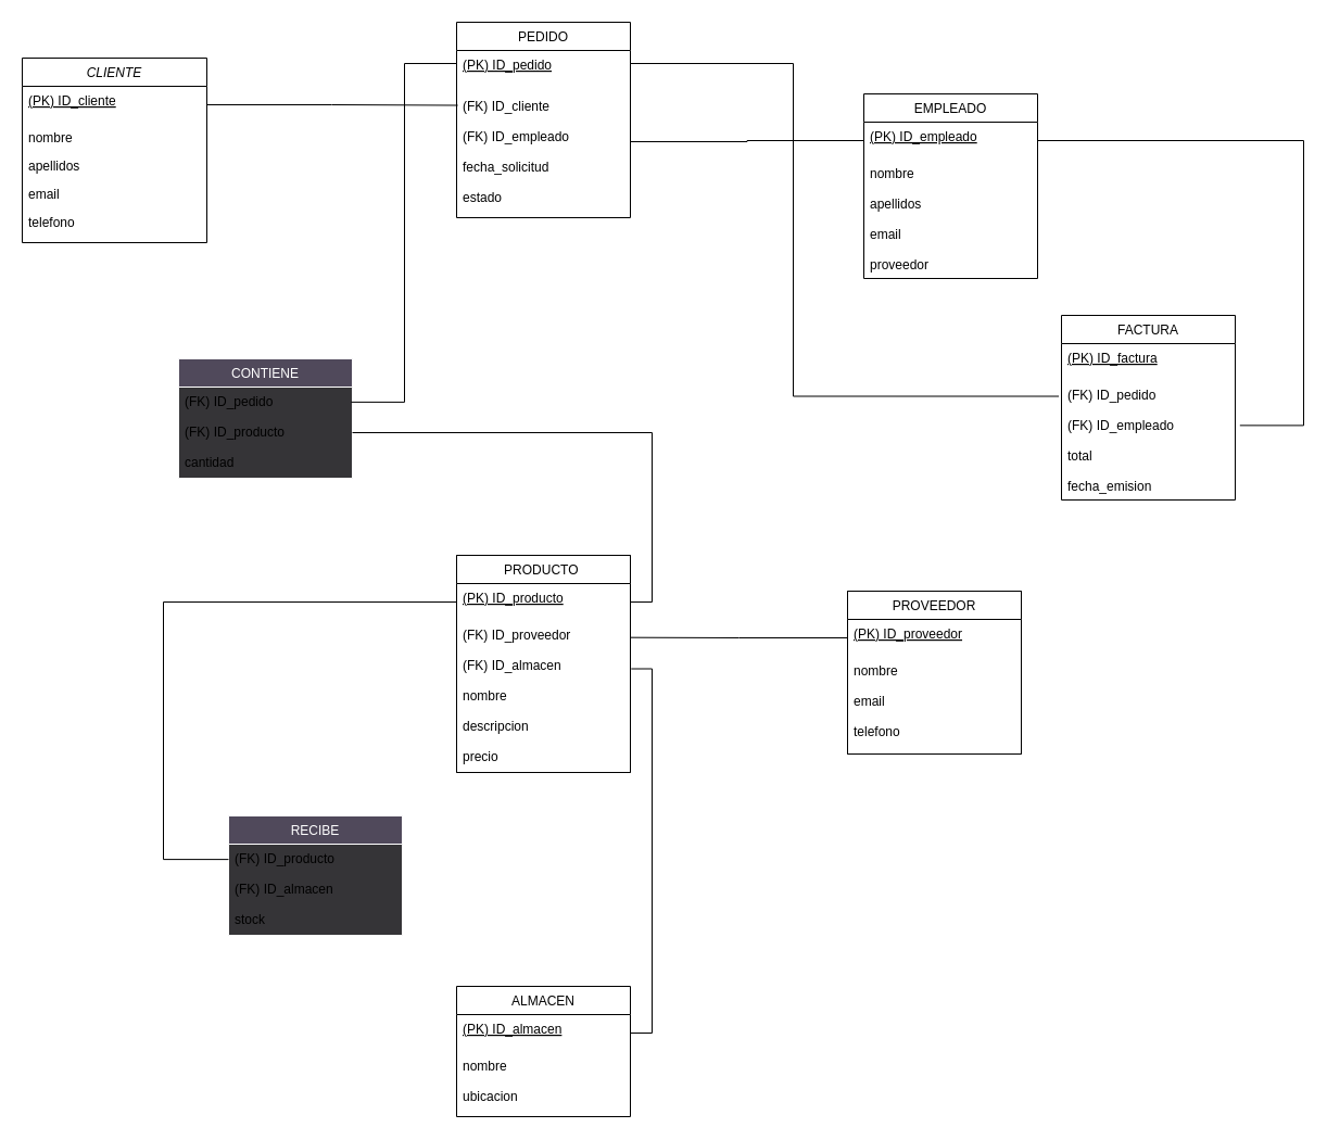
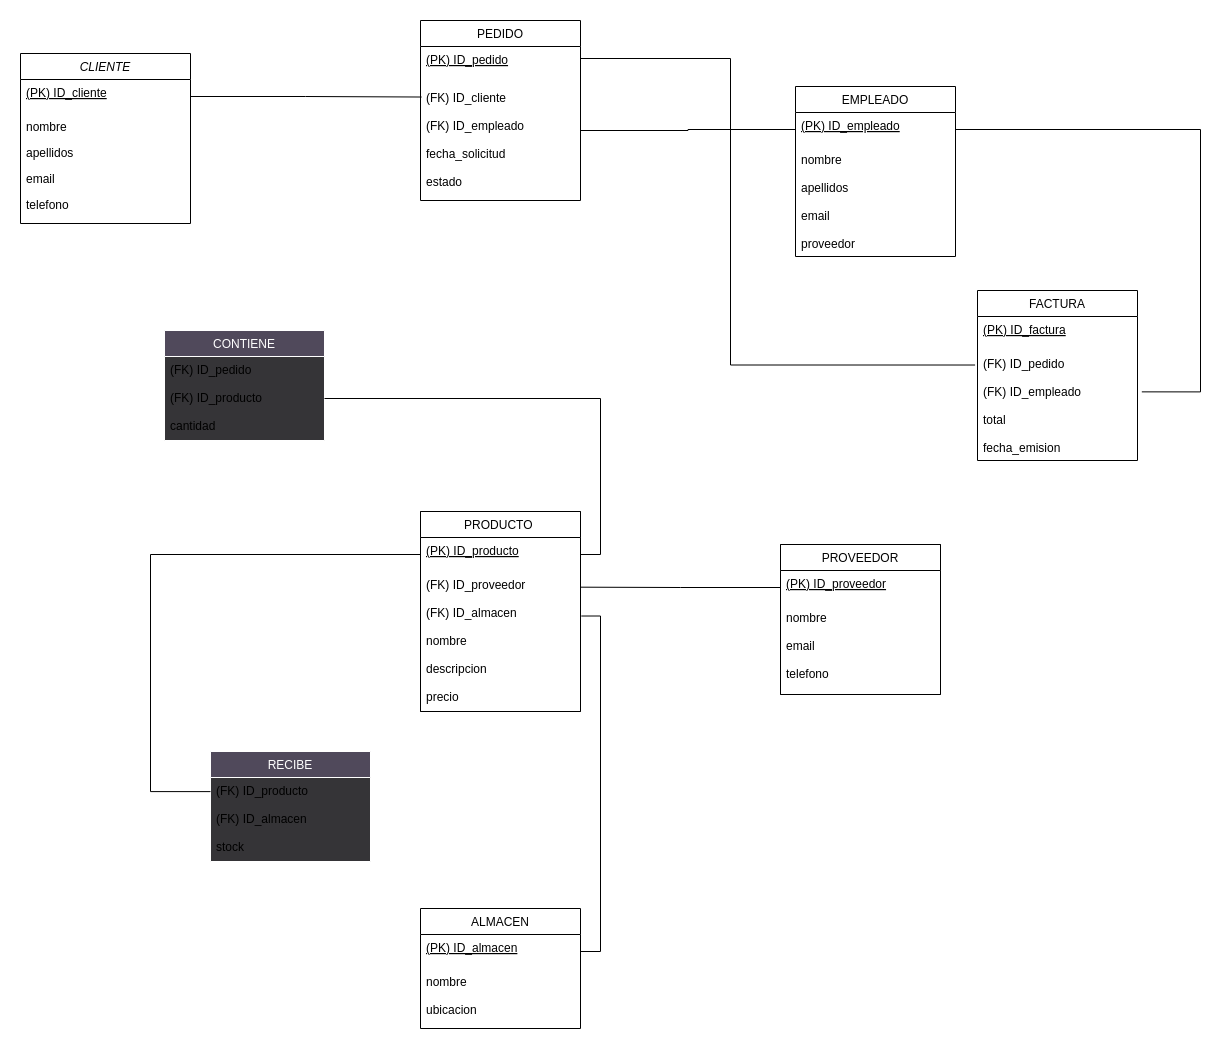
  <mxCell id="0" />
  <mxCell id="1" parent="0" />
  <mxCell id="2" value="PEDIDO" style="swimlane;fontStyle=0;align=center;verticalAlign=top;childLayout=stackLayout;horizontal=1;startSize=26;horizontalStack=0;resizeParent=1;resizeLast=0;collapsible=1;marginBottom=0;rounded=0;shadow=0;strokeWidth=1;swimlaneFillColor=default;" parent="1" vertex="1"><mxGeometry x="420" y="20" width="160" height="180" as="geometry"><mxRectangle x="550" y="140" width="160" height="26" as="alternateBounds" /></mxGeometry></mxCell>
  <mxCell id="3" value="(PK) ID_pedido" style="text;align=left;verticalAlign=top;spacingLeft=4;spacingRight=4;overflow=hidden;rotatable=0;points=[[0,0.5],[1,0.5]];portConstraint=eastwest;fontStyle=4" parent="2" vertex="1"><mxGeometry y="26" width="160" height="24" as="geometry" /></mxCell>
  <mxCell id="4" value="&#10;(FK) ID_cliente&#10;&#10;(FK) ID_empleado&#10;&#10;fecha_solicitud&#10;&#10;estado" style="text;align=left;verticalAlign=top;spacingLeft=4;spacingRight=4;overflow=hidden;rotatable=0;points=[[0,0.5],[1,0.5]];portConstraint=eastwest;rounded=0;shadow=0;html=0;" vertex="1" parent="2"><mxGeometry y="50" width="160" height="120" as="geometry" /></mxCell>
  <mxCell id="5" value="CLIENTE" style="swimlane;fontStyle=2;align=center;verticalAlign=top;childLayout=stackLayout;horizontal=1;startSize=26;horizontalStack=0;resizeParent=1;resizeLast=0;collapsible=1;marginBottom=0;rounded=0;shadow=0;strokeWidth=1;strokeColor=default;swimlaneLine=1;glass=0;gradientColor=none;swimlaneFillColor=default;" parent="1" vertex="1"><mxGeometry x="20" y="53" width="170" height="170" as="geometry"><mxRectangle x="230" y="140" width="160" height="26" as="alternateBounds" /></mxGeometry></mxCell>
  <mxCell id="6" value="(PK) ID_cliente" style="text;align=left;verticalAlign=top;spacingLeft=4;spacingRight=4;overflow=hidden;rotatable=0;points=[[0,0.5],[1,0.5]];portConstraint=eastwest;container=0;fontStyle=4" parent="5" vertex="1"><mxGeometry y="26" width="170" height="34" as="geometry" /></mxCell>
  <mxCell id="7" value="nombre" style="text;align=left;verticalAlign=top;spacingLeft=4;spacingRight=4;overflow=hidden;rotatable=0;points=[[0,0.5],[1,0.5]];portConstraint=eastwest;rounded=0;shadow=0;html=0;" parent="5" vertex="1"><mxGeometry y="60" width="170" height="26" as="geometry" /></mxCell>
  <mxCell id="8" value="apellidos" style="text;align=left;verticalAlign=top;spacingLeft=4;spacingRight=4;overflow=hidden;rotatable=0;points=[[0,0.5],[1,0.5]];portConstraint=eastwest;rounded=0;shadow=0;html=0;container=0;" parent="5" vertex="1"><mxGeometry y="86" width="170" height="26" as="geometry" /></mxCell>
  <mxCell id="9" value="email" style="text;align=left;verticalAlign=top;spacingLeft=4;spacingRight=4;overflow=hidden;rotatable=0;points=[[0,0.5],[1,0.5]];portConstraint=eastwest;rounded=0;shadow=0;html=0;container=0;" vertex="1" parent="5"><mxGeometry y="112" width="170" height="26" as="geometry" /></mxCell>
  <mxCell id="10" value="telefono" style="text;align=left;verticalAlign=top;spacingLeft=4;spacingRight=4;overflow=hidden;rotatable=0;points=[[0,0.5],[1,0.5]];portConstraint=eastwest;rounded=0;shadow=0;html=0;container=0;" vertex="1" parent="5"><mxGeometry y="138" width="170" height="26" as="geometry" /></mxCell>
  <mxCell id="11" value="EMPLEADO" style="swimlane;fontStyle=0;align=center;verticalAlign=top;childLayout=stackLayout;horizontal=1;startSize=26;horizontalStack=0;resizeParent=1;resizeLast=0;collapsible=1;marginBottom=0;rounded=0;shadow=0;strokeWidth=1;swimlaneFillColor=default;" vertex="1" parent="1"><mxGeometry x="795" y="86" width="160" height="170" as="geometry"><mxRectangle x="550" y="140" width="160" height="26" as="alternateBounds" /></mxGeometry></mxCell>
  <mxCell id="12" value="(PK) ID_empleado" style="text;align=left;verticalAlign=top;spacingLeft=4;spacingRight=4;overflow=hidden;rotatable=0;points=[[0,0.5],[1,0.5]];portConstraint=eastwest;fontStyle=4" vertex="1" parent="11"><mxGeometry y="26" width="160" height="34" as="geometry" /></mxCell>
  <mxCell id="13" value="nombre&#10;&#10;apellidos&#10;&#10;email&#10;&#10;proveedor" style="text;align=left;verticalAlign=top;spacingLeft=4;spacingRight=4;overflow=hidden;rotatable=0;points=[[0,0.5],[1,0.5]];portConstraint=eastwest;rounded=0;shadow=0;html=0;" vertex="1" parent="11"><mxGeometry y="60" width="160" height="108" as="geometry" /></mxCell>
  <mxCell id="14" value="CONTIENE" style="swimlane;fontStyle=0;align=center;verticalAlign=top;childLayout=stackLayout;horizontal=1;startSize=26;horizontalStack=0;resizeParent=1;resizeLast=0;collapsible=1;marginBottom=0;rounded=0;shadow=0;strokeWidth=1;fillColor=#50495b;fontColor=#ffffff;strokeColor=#ffffff;swimlaneFillColor=#353437;" vertex="1" parent="1"><mxGeometry x="164" y="330" width="160" height="110" as="geometry"><mxRectangle x="550" y="140" width="160" height="26" as="alternateBounds" /></mxGeometry></mxCell>
  <mxCell id="15" value="(FK) ID_pedido&#10;&#10;(FK) ID_producto&#10;&#10;cantidad" style="text;align=left;verticalAlign=top;spacingLeft=4;spacingRight=4;overflow=hidden;rotatable=0;points=[[0,0.5],[1,0.5]];portConstraint=eastwest;" vertex="1" parent="14"><mxGeometry y="26" width="160" height="84" as="geometry" /></mxCell>
  <mxCell id="16" value="RECIBE" style="swimlane;fontStyle=0;align=center;verticalAlign=top;childLayout=stackLayout;horizontal=1;startSize=26;horizontalStack=0;resizeParent=1;resizeLast=0;collapsible=1;marginBottom=0;rounded=0;shadow=0;strokeWidth=1;fillColor=#50495b;fontColor=#ffffff;strokeColor=#ffffff;swimlaneFillColor=#353437;" vertex="1" parent="1"><mxGeometry x="210" y="751" width="160" height="110" as="geometry"><mxRectangle x="550" y="140" width="160" height="26" as="alternateBounds" /></mxGeometry></mxCell>
  <mxCell id="17" value="(FK) ID_producto&#10;&#10;(FK) ID_almacen&#10;&#10;stock" style="text;align=left;verticalAlign=top;spacingLeft=4;spacingRight=4;overflow=hidden;rotatable=0;points=[[0,0.5],[1,0.5]];portConstraint=eastwest;" vertex="1" parent="16"><mxGeometry y="26" width="160" height="84" as="geometry" /></mxCell>
  <mxCell id="18" value="PRODUCTO " style="swimlane;fontStyle=0;align=center;verticalAlign=top;childLayout=stackLayout;horizontal=1;startSize=26;horizontalStack=0;resizeParent=1;resizeLast=0;collapsible=1;marginBottom=0;rounded=0;shadow=0;strokeWidth=1;swimlaneFillColor=default;" vertex="1" parent="1"><mxGeometry x="420" y="511" width="160" height="200" as="geometry"><mxRectangle x="550" y="140" width="160" height="26" as="alternateBounds" /></mxGeometry></mxCell>
  <mxCell id="19" value="(PK) ID_producto" style="text;align=left;verticalAlign=top;spacingLeft=4;spacingRight=4;overflow=hidden;rotatable=0;points=[[0,0.5],[1,0.5]];portConstraint=eastwest;fontStyle=4" vertex="1" parent="18"><mxGeometry y="26" width="160" height="34" as="geometry" /></mxCell>
  <mxCell id="20" value="(FK) ID_proveedor&#10;&#10;(FK) ID_almacen&#10;&#10;nombre&#10;&#10;descripcion&#10;&#10;precio" style="text;align=left;verticalAlign=top;spacingLeft=4;spacingRight=4;overflow=hidden;rotatable=0;points=[[0,0.5],[1,0.5]];portConstraint=eastwest;rounded=0;shadow=0;html=0;" vertex="1" parent="18"><mxGeometry y="60" width="160" height="140" as="geometry" /></mxCell>
  <mxCell id="21" value="PRODUCTO " style="swimlane;fontStyle=0;align=center;verticalAlign=top;childLayout=stackLayout;horizontal=1;startSize=26;horizontalStack=0;resizeParent=1;resizeLast=0;collapsible=1;marginBottom=0;rounded=0;shadow=0;strokeWidth=1;swimlaneFillColor=default;" vertex="1" parent="1"><mxGeometry x="420" y="511" width="160" height="200" as="geometry"><mxRectangle x="550" y="140" width="160" height="26" as="alternateBounds" /></mxGeometry></mxCell>
  <mxCell id="22" value="(PK) ID_producto" style="text;align=left;verticalAlign=top;spacingLeft=4;spacingRight=4;overflow=hidden;rotatable=0;points=[[0,0.5],[1,0.5]];portConstraint=eastwest;fontStyle=4" vertex="1" parent="21"><mxGeometry y="26" width="160" height="34" as="geometry" /></mxCell>
  <mxCell id="23" value="(FK) ID_proveedor&#10;&#10;(FK) ID_almacen&#10;&#10;nombre&#10;&#10;descripcion&#10;&#10;precio" style="text;align=left;verticalAlign=top;spacingLeft=4;spacingRight=4;overflow=hidden;rotatable=0;points=[[0,0.5],[1,0.5]];portConstraint=eastwest;rounded=0;shadow=0;html=0;" vertex="1" parent="21"><mxGeometry y="60" width="160" height="140" as="geometry" /></mxCell>
  <mxCell id="24" value="ALMACEN" style="swimlane;fontStyle=0;align=center;verticalAlign=top;childLayout=stackLayout;horizontal=1;startSize=26;horizontalStack=0;resizeParent=1;resizeLast=0;collapsible=1;marginBottom=0;rounded=0;shadow=0;strokeWidth=1;swimlaneFillColor=default;" vertex="1" parent="1"><mxGeometry x="420" y="908" width="160" height="120" as="geometry"><mxRectangle x="550" y="140" width="160" height="26" as="alternateBounds" /></mxGeometry></mxCell>
  <mxCell id="25" value="(PK) ID_almacen" style="text;align=left;verticalAlign=top;spacingLeft=4;spacingRight=4;overflow=hidden;rotatable=0;points=[[0,0.5],[1,0.5]];portConstraint=eastwest;fontStyle=4" vertex="1" parent="24"><mxGeometry y="26" width="160" height="34" as="geometry" /></mxCell>
  <mxCell id="26" value="nombre&#10;&#10;ubicacion" style="text;align=left;verticalAlign=top;spacingLeft=4;spacingRight=4;overflow=hidden;rotatable=0;points=[[0,0.5],[1,0.5]];portConstraint=eastwest;rounded=0;shadow=0;html=0;" vertex="1" parent="24"><mxGeometry y="60" width="160" height="60" as="geometry" /></mxCell>
  <mxCell id="27" value="FACTURA" style="swimlane;fontStyle=0;align=center;verticalAlign=top;childLayout=stackLayout;horizontal=1;startSize=26;horizontalStack=0;resizeParent=1;resizeLast=0;collapsible=1;marginBottom=0;rounded=0;shadow=0;strokeWidth=1;swimlaneFillColor=default;" vertex="1" parent="1"><mxGeometry x="977" y="290" width="160" height="170" as="geometry"><mxRectangle x="550" y="140" width="160" height="26" as="alternateBounds" /></mxGeometry></mxCell>
  <mxCell id="28" value="(PK) ID_factura" style="text;align=left;verticalAlign=top;spacingLeft=4;spacingRight=4;overflow=hidden;rotatable=0;points=[[0,0.5],[1,0.5]];portConstraint=eastwest;fontStyle=4" vertex="1" parent="27"><mxGeometry y="26" width="160" height="34" as="geometry" /></mxCell>
  <mxCell id="29" value="(FK) ID_pedido&#10;&#10;(FK) ID_empleado&#10;&#10;total&#10;&#10;fecha_emision" style="text;align=left;verticalAlign=top;spacingLeft=4;spacingRight=4;overflow=hidden;rotatable=0;points=[[0,0.5],[1,0.5]];portConstraint=eastwest;rounded=0;shadow=0;html=0;" vertex="1" parent="27"><mxGeometry y="60" width="160" height="110" as="geometry" /></mxCell>
  <mxCell id="30" value="PRODUCTO " style="swimlane;fontStyle=0;align=center;verticalAlign=top;childLayout=stackLayout;horizontal=1;startSize=26;horizontalStack=0;resizeParent=1;resizeLast=0;collapsible=1;marginBottom=0;rounded=0;shadow=0;strokeWidth=1;swimlaneFillColor=default;" vertex="1" parent="1"><mxGeometry x="780" y="544" width="160" height="150" as="geometry"><mxRectangle x="550" y="140" width="160" height="26" as="alternateBounds" /></mxGeometry></mxCell>
  <mxCell id="31" value="(PK) ID_producto" style="text;align=left;verticalAlign=top;spacingLeft=4;spacingRight=4;overflow=hidden;rotatable=0;points=[[0,0.5],[1,0.5]];portConstraint=eastwest;fontStyle=4" vertex="1" parent="30"><mxGeometry y="26" width="160" height="34" as="geometry" /></mxCell>
  <mxCell id="32" value="PROVEEDOR" style="swimlane;fontStyle=0;align=center;verticalAlign=top;childLayout=stackLayout;horizontal=1;startSize=26;horizontalStack=0;resizeParent=1;resizeLast=0;collapsible=1;marginBottom=0;rounded=0;shadow=0;strokeWidth=1;swimlaneFillColor=default;" vertex="1" parent="1"><mxGeometry x="780" y="544" width="160" height="150" as="geometry"><mxRectangle x="550" y="140" width="160" height="26" as="alternateBounds" /></mxGeometry></mxCell>
  <mxCell id="33" value="(PK) ID_proveedor" style="text;align=left;verticalAlign=top;spacingLeft=4;spacingRight=4;overflow=hidden;rotatable=0;points=[[0,0.5],[1,0.5]];portConstraint=eastwest;fontStyle=4" vertex="1" parent="32"><mxGeometry y="26" width="160" height="34" as="geometry" /></mxCell>
  <mxCell id="34" value="nombre&#10;&#10;email&#10;&#10;telefono" style="text;align=left;verticalAlign=top;spacingLeft=4;spacingRight=4;overflow=hidden;rotatable=0;points=[[0,0.5],[1,0.5]];portConstraint=eastwest;rounded=0;shadow=0;html=0;" vertex="1" parent="32"><mxGeometry y="60" width="160" height="80" as="geometry" /></mxCell>
  <mxCell id="35" style="edgeStyle=orthogonalEdgeStyle;rounded=0;orthogonalLoop=1;jettySize=auto;html=1;exitX=1;exitY=0.5;exitDx=0;exitDy=0;entryX=0.007;entryY=0.221;entryDx=0;entryDy=0;entryPerimeter=0;endArrow=none;endFill=0;" edge="1" parent="1" source="6" target="4"><mxGeometry relative="1" as="geometry" /></mxCell>
- <mxCell id="36" style="edgeStyle=orthogonalEdgeStyle;rounded=0;orthogonalLoop=1;jettySize=auto;html=1;exitX=0;exitY=0.5;exitDx=0;exitDy=0;entryX=0.993;entryY=0.165;entryDx=0;entryDy=0;entryPerimeter=0;endArrow=none;endFill=0;" edge="1" parent="1" source="3" target="15"><mxGeometry relative="1" as="geometry"><mxPoint x="330" y="370" as="targetPoint" /><Array as="points"><mxPoint x="372" y="58" /><mxPoint x="372" y="370" /></Array></mxGeometry></mxCell>
  <mxCell id="37" style="edgeStyle=orthogonalEdgeStyle;rounded=0;orthogonalLoop=1;jettySize=auto;html=1;exitX=1;exitY=0.5;exitDx=0;exitDy=0;entryX=1;entryY=0.5;entryDx=0;entryDy=0;endArrow=none;endFill=0;" edge="1" parent="1" source="22" target="15"><mxGeometry relative="1" as="geometry" /></mxCell>
  <mxCell id="38" style="edgeStyle=orthogonalEdgeStyle;rounded=0;orthogonalLoop=1;jettySize=auto;html=1;exitX=1;exitY=0.5;exitDx=0;exitDy=0;entryX=-0.015;entryY=0.132;entryDx=0;entryDy=0;entryPerimeter=0;endArrow=none;endFill=0;" edge="1" parent="1" source="3" target="29"><mxGeometry relative="1" as="geometry"><Array as="points"><mxPoint x="730" y="58" /><mxPoint x="730" y="365" /></Array></mxGeometry></mxCell>
  <mxCell id="39" style="edgeStyle=orthogonalEdgeStyle;rounded=0;orthogonalLoop=1;jettySize=auto;html=1;exitX=0;exitY=0.5;exitDx=0;exitDy=0;entryX=1;entryY=0.5;entryDx=0;entryDy=0;endArrow=none;endFill=0;" edge="1" parent="1" source="12" target="4"><mxGeometry relative="1" as="geometry" /></mxCell>
  <mxCell id="40" style="edgeStyle=orthogonalEdgeStyle;rounded=0;orthogonalLoop=1;jettySize=auto;html=1;exitX=1;exitY=0.5;exitDx=0;exitDy=0;entryX=1.027;entryY=0.376;entryDx=0;entryDy=0;entryPerimeter=0;endArrow=none;endFill=0;" edge="1" parent="1" source="12" target="29"><mxGeometry relative="1" as="geometry"><Array as="points"><mxPoint x="1200" y="129" /><mxPoint x="1200" y="391" /></Array></mxGeometry></mxCell>
  <mxCell id="41" style="edgeStyle=orthogonalEdgeStyle;rounded=0;orthogonalLoop=1;jettySize=auto;html=1;exitX=0;exitY=0.5;exitDx=0;exitDy=0;entryX=0.999;entryY=0.112;entryDx=0;entryDy=0;entryPerimeter=0;endArrow=none;endFill=0;" edge="1" parent="1" source="33" target="23"><mxGeometry relative="1" as="geometry" /></mxCell>
  <mxCell id="42" style="edgeStyle=orthogonalEdgeStyle;rounded=0;orthogonalLoop=1;jettySize=auto;html=1;exitX=1.005;exitY=0.318;exitDx=0;exitDy=0;entryX=1;entryY=0.5;entryDx=0;entryDy=0;exitPerimeter=0;endArrow=none;endFill=0;" edge="1" parent="1" source="23" target="25"><mxGeometry relative="1" as="geometry" /></mxCell>
  <mxCell id="43" style="edgeStyle=orthogonalEdgeStyle;rounded=0;orthogonalLoop=1;jettySize=auto;html=1;exitX=0;exitY=0.5;exitDx=0;exitDy=0;entryX=0;entryY=0.168;entryDx=0;entryDy=0;entryPerimeter=0;endArrow=none;endFill=0;" edge="1" parent="1" source="22" target="17"><mxGeometry relative="1" as="geometry"><Array as="points"><mxPoint x="150" y="554" /><mxPoint x="150" y="791" /></Array></mxGeometry></mxCell>
